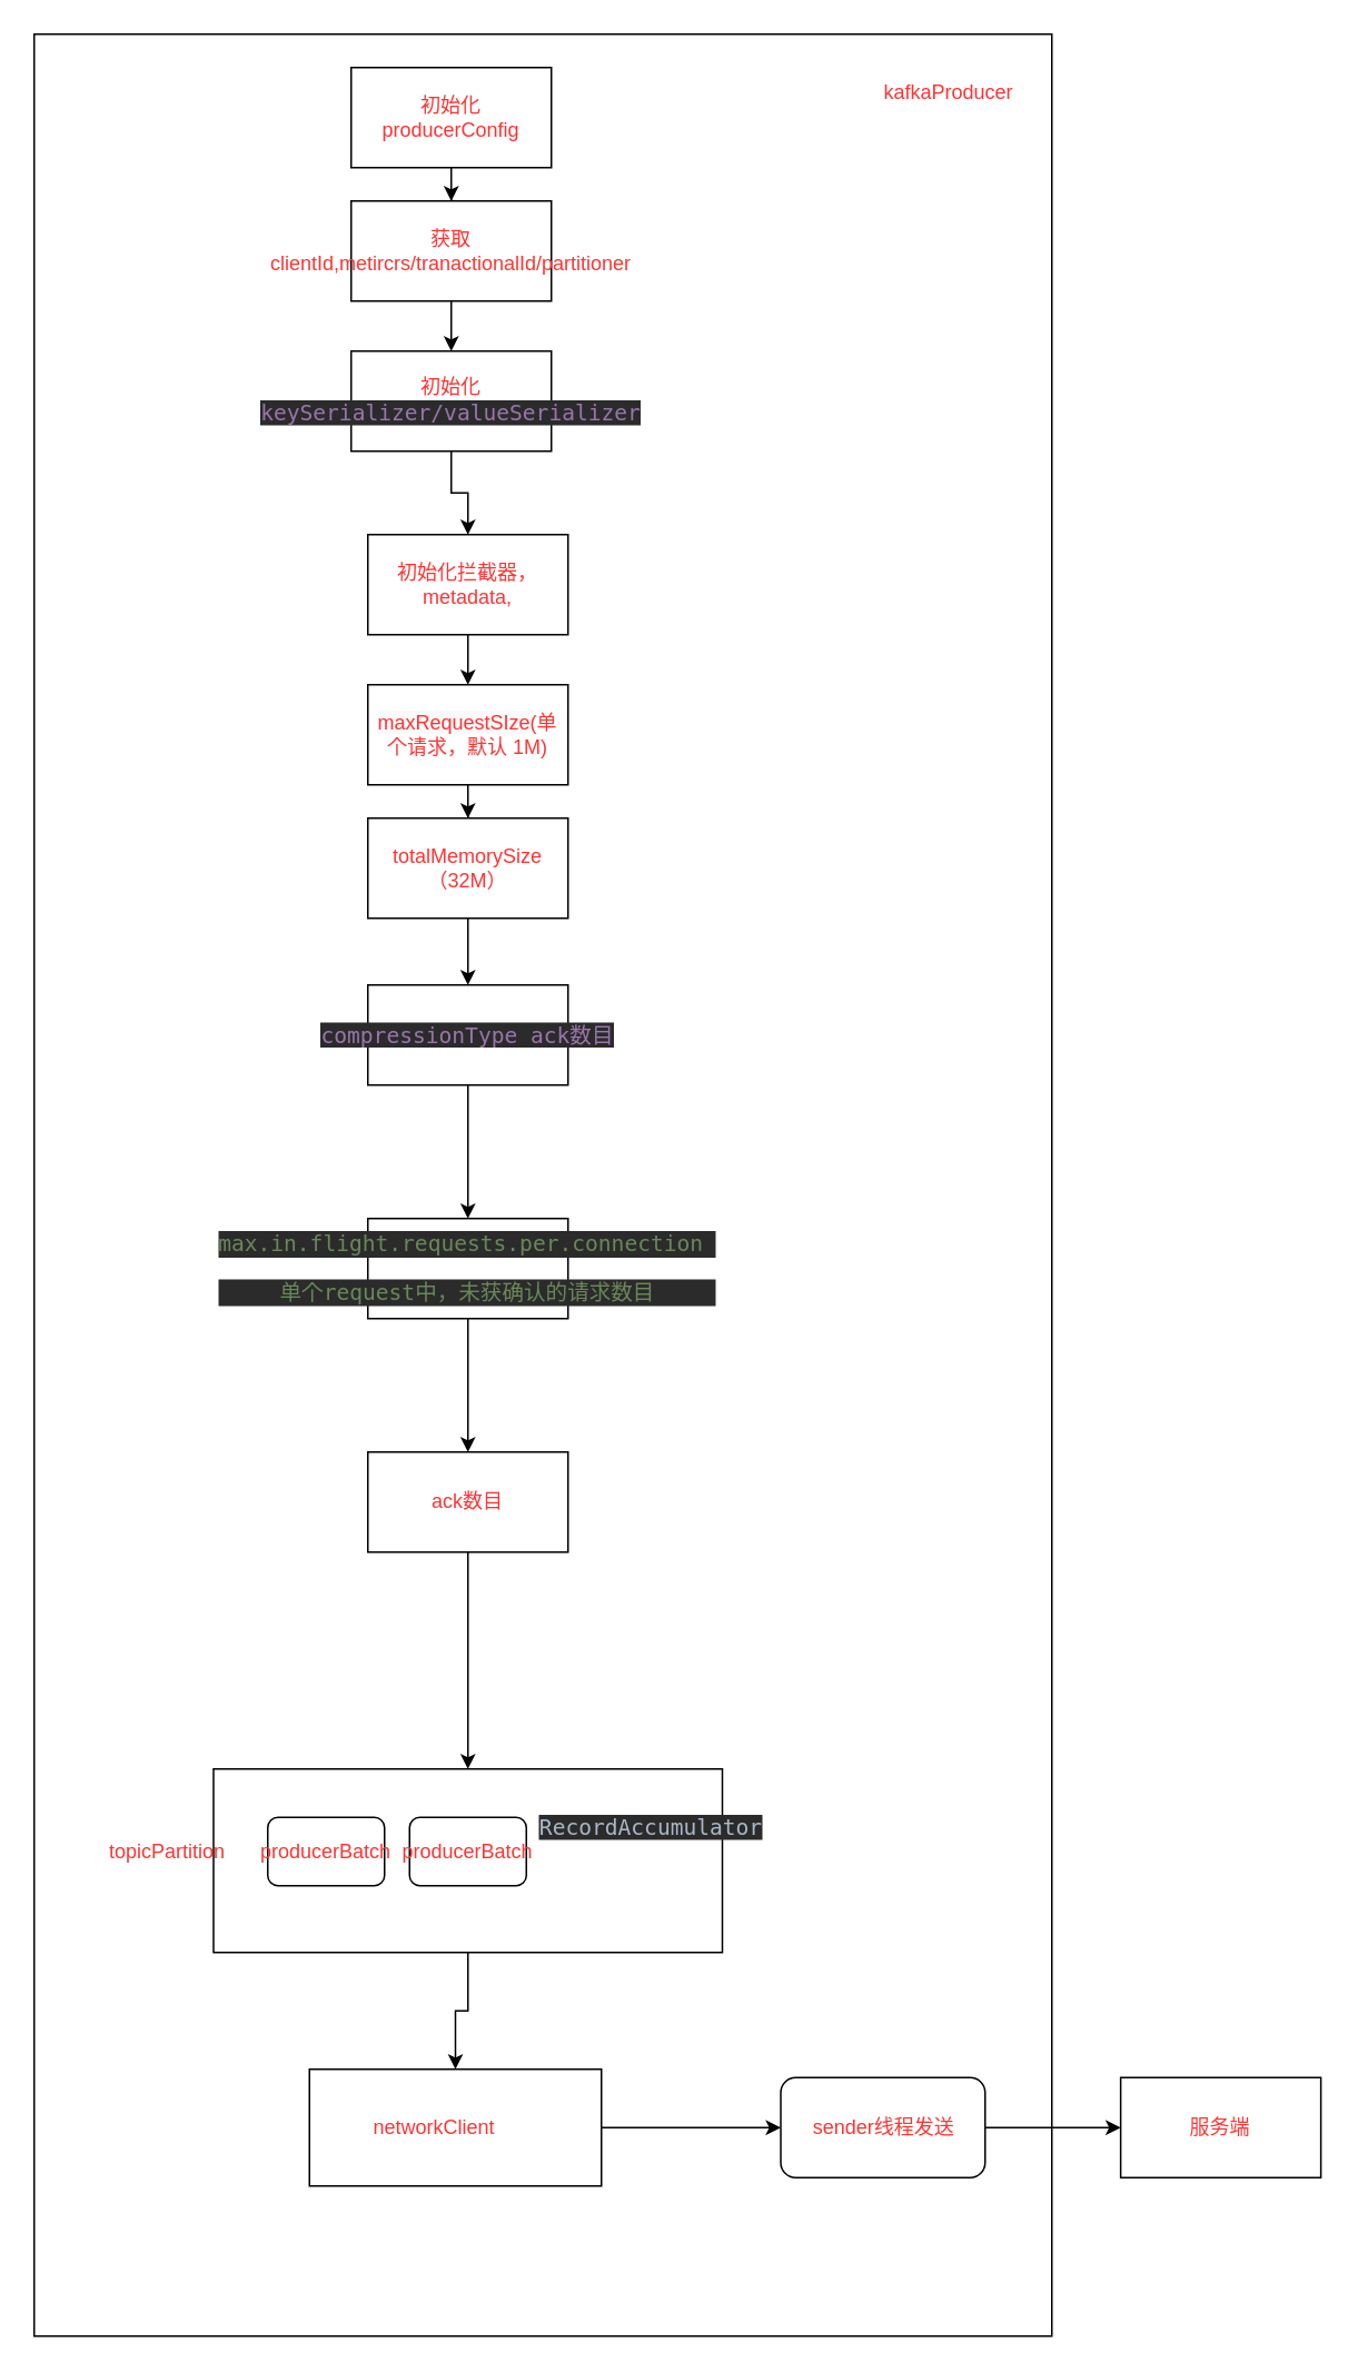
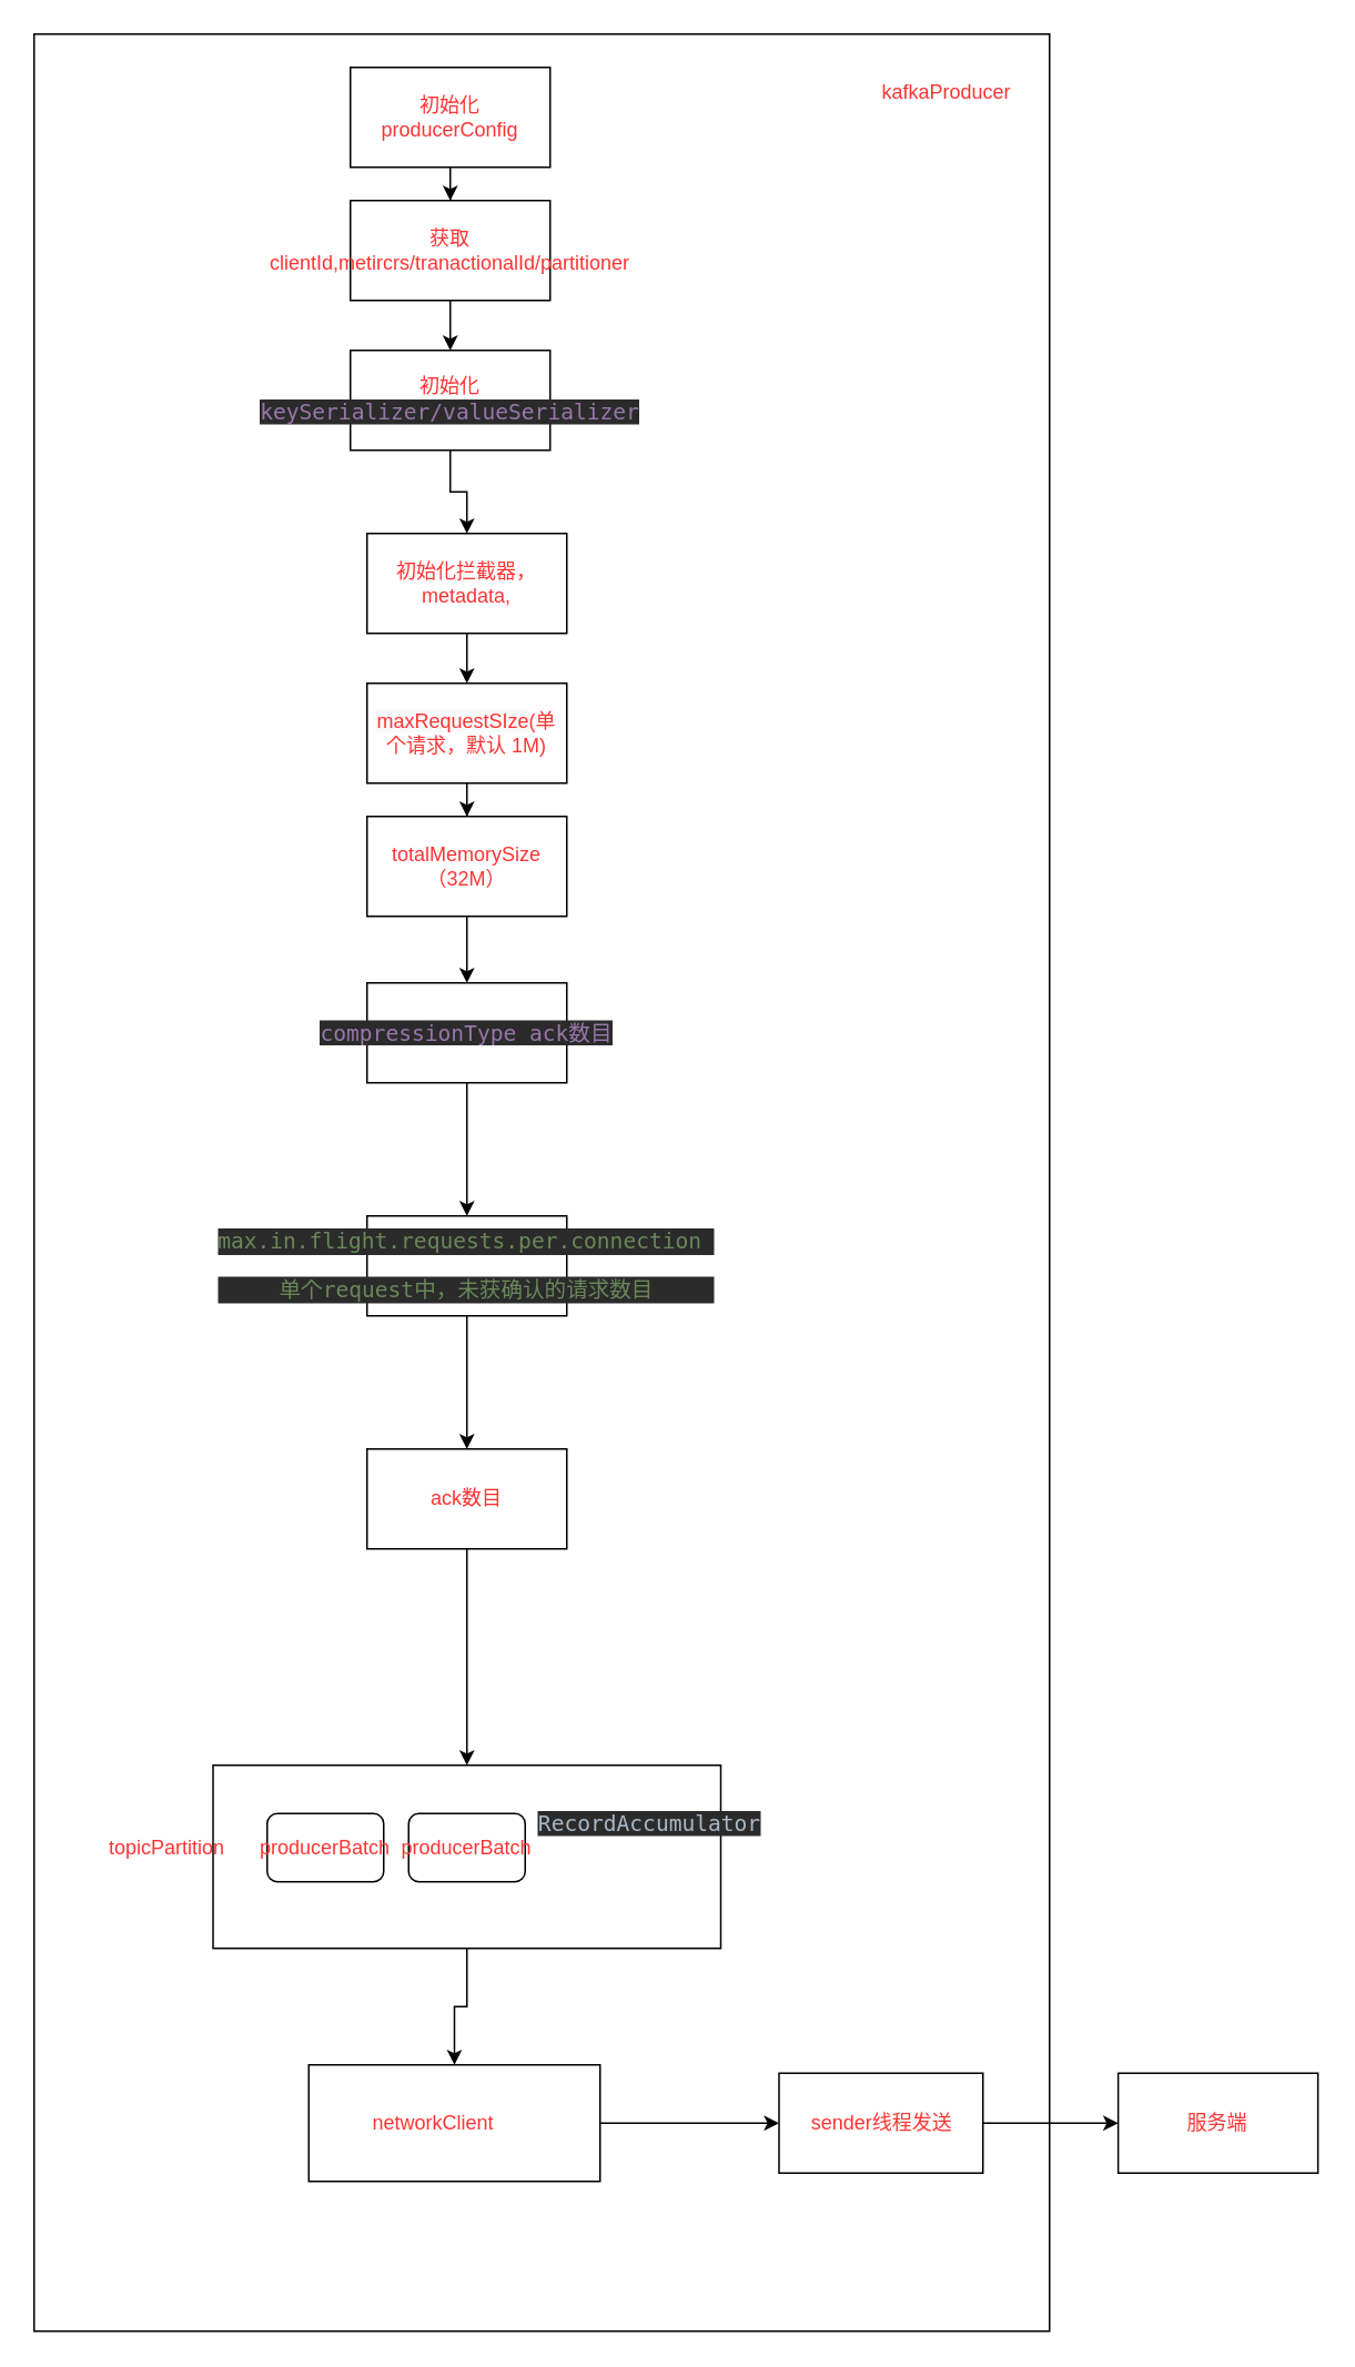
  <mxCell id="0" />
  <mxCell id="1" parent="0" />
  <mxCell id="2" value="" style="rounded=0;whiteSpace=wrap;html=1;fontColor=#FF3333;" vertex="1" parent="1"><mxGeometry x="20" y="20" width="610" height="1380" as="geometry" /></mxCell>
  <mxCell id="3" value="kafkaProducer&amp;nbsp;" style="text;html=1;strokeColor=none;fillColor=none;align=center;verticalAlign=middle;whiteSpace=wrap;rounded=0;fontColor=#FF3333;" vertex="1" parent="1"><mxGeometry x="540" y="40" width="60" height="30" as="geometry" /></mxCell>
  <mxCell id="4" value="" style="edgeStyle=orthogonalEdgeStyle;rounded=0;orthogonalLoop=1;jettySize=auto;html=1;fontColor=#FF3333;" edge="1" parent="1" source="5" target="7"><mxGeometry relative="1" as="geometry" /></mxCell>
  <mxCell id="5" value="初始化producerConfig" style="rounded=0;whiteSpace=wrap;html=1;fontColor=#FF3333;" vertex="1" parent="1"><mxGeometry x="210" y="40" width="120" height="60" as="geometry" /></mxCell>
  <mxCell id="6" value="" style="edgeStyle=orthogonalEdgeStyle;rounded=0;orthogonalLoop=1;jettySize=auto;html=1;fontColor=#FF3333;" edge="1" parent="1" source="7" target="9"><mxGeometry relative="1" as="geometry" /></mxCell>
  <mxCell id="7" value="获取clientId,metircrs/tranactionalId/partitioner" style="whiteSpace=wrap;html=1;rounded=0;fontColor=#FF3333;" vertex="1" parent="1"><mxGeometry x="210" y="120" width="120" height="60" as="geometry" /></mxCell>
  <mxCell id="8" value="" style="edgeStyle=orthogonalEdgeStyle;rounded=0;orthogonalLoop=1;jettySize=auto;html=1;fontColor=#FF3333;" edge="1" parent="1" source="9" target="11"><mxGeometry relative="1" as="geometry" /></mxCell>
  <mxCell id="9" value="初始化&lt;span style=&quot;color: rgb(152 , 118 , 170) ; background-color: rgb(43 , 43 , 43) ; font-family: &amp;#34;jetbrains mono&amp;#34; , monospace ; font-size: 9.8pt&quot;&gt;keySerializer/&lt;/span&gt;&lt;span style=&quot;color: rgb(152 , 118 , 170) ; background-color: rgb(43 , 43 , 43) ; font-family: &amp;#34;jetbrains mono&amp;#34; , monospace ; font-size: 9.8pt&quot;&gt;valueSerializer&lt;/span&gt;" style="whiteSpace=wrap;html=1;rounded=0;fontColor=#FF3333;" vertex="1" parent="1"><mxGeometry x="210" y="210" width="120" height="60" as="geometry" /></mxCell>
  <mxCell id="10" value="" style="edgeStyle=orthogonalEdgeStyle;rounded=0;orthogonalLoop=1;jettySize=auto;html=1;fontColor=#FF3333;" edge="1" parent="1" source="11" target="13"><mxGeometry relative="1" as="geometry" /></mxCell>
  <mxCell id="11" value="初始化拦截器，metadata," style="whiteSpace=wrap;html=1;rounded=0;fontColor=#FF3333;" vertex="1" parent="1"><mxGeometry x="220" y="320" width="120" height="60" as="geometry" /></mxCell>
  <mxCell id="12" value="" style="edgeStyle=orthogonalEdgeStyle;rounded=0;orthogonalLoop=1;jettySize=auto;html=1;fontColor=#FF3333;" edge="1" parent="1" source="13" target="15"><mxGeometry relative="1" as="geometry" /></mxCell>
  <mxCell id="13" value="&lt;span style=&quot;color: rgb(255 , 51 , 51) ; font-family: &amp;#34;helvetica&amp;#34; ; font-size: 12px ; font-style: normal ; font-weight: 400 ; letter-spacing: normal ; text-align: center ; text-indent: 0px ; text-transform: none ; word-spacing: 0px ; background-color: rgb(248 , 249 , 250) ; display: inline ; float: none&quot;&gt;maxRequestSIze&lt;/span&gt;(单个请求，默认 1M)" style="whiteSpace=wrap;html=1;rounded=0;fontColor=#FF3333;" vertex="1" parent="1"><mxGeometry x="220" y="410" width="120" height="60" as="geometry" /></mxCell>
  <mxCell id="14" value="" style="edgeStyle=orthogonalEdgeStyle;rounded=0;orthogonalLoop=1;jettySize=auto;html=1;fontColor=#FF3333;" edge="1" parent="1" source="15" target="17"><mxGeometry relative="1" as="geometry" /></mxCell>
  <mxCell id="15" value="totalMemorySize（32M）" style="whiteSpace=wrap;html=1;rounded=0;fontColor=#FF3333;" vertex="1" parent="1"><mxGeometry x="220" y="490" width="120" height="60" as="geometry" /></mxCell>
  <mxCell id="16" value="" style="edgeStyle=orthogonalEdgeStyle;rounded=0;orthogonalLoop=1;jettySize=auto;html=1;fontColor=#FF3333;" edge="1" parent="1" source="17" target="19"><mxGeometry relative="1" as="geometry" /></mxCell>
  <mxCell id="17" value="&lt;pre style=&quot;background-color: rgb(43 , 43 , 43) ; font-family: &amp;#34;jetbrains mono&amp;#34; , monospace ; font-size: 9.8pt&quot;&gt;&lt;font color=&quot;#9876aa&quot;&gt;compressionType ack数目&lt;/font&gt;&lt;/pre&gt;" style="whiteSpace=wrap;html=1;rounded=0;fontColor=#FF3333;" vertex="1" parent="1"><mxGeometry x="220" y="590" width="120" height="60" as="geometry" /></mxCell>
  <mxCell id="18" value="" style="edgeStyle=orthogonalEdgeStyle;rounded=0;orthogonalLoop=1;jettySize=auto;html=1;fontColor=#FF3333;" edge="1" parent="1" source="19" target="21"><mxGeometry relative="1" as="geometry" /></mxCell>
  <mxCell id="19" value="&lt;pre style=&quot;background-color: #2b2b2b ; color: #a9b7c6 ; font-family: &amp;#34;jetbrains mono&amp;#34; , monospace ; font-size: 9.8pt&quot;&gt;&lt;span style=&quot;color: #6a8759&quot;&gt;max.in.flight.requests.per.connection &lt;/span&gt;&lt;/pre&gt;&lt;pre style=&quot;background-color: #2b2b2b ; color: #a9b7c6 ; font-family: &amp;#34;jetbrains mono&amp;#34; , monospace ; font-size: 9.8pt&quot;&gt;&lt;span style=&quot;color: #6a8759&quot;&gt;单个request中，未获确认的请求数目&lt;/span&gt;&lt;/pre&gt;" style="whiteSpace=wrap;html=1;rounded=0;fontColor=#FF3333;" vertex="1" parent="1"><mxGeometry x="220" y="730" width="120" height="60" as="geometry" /></mxCell>
  <mxCell id="20" value="" style="edgeStyle=orthogonalEdgeStyle;rounded=0;orthogonalLoop=1;jettySize=auto;html=1;fontColor=#FF3333;" edge="1" parent="1" source="21" target="23"><mxGeometry relative="1" as="geometry" /></mxCell>
  <mxCell id="21" value="ack数目" style="whiteSpace=wrap;html=1;rounded=0;fontColor=#FF3333;" vertex="1" parent="1"><mxGeometry x="220" y="870" width="120" height="60" as="geometry" /></mxCell>
  <mxCell id="22" value="" style="edgeStyle=orthogonalEdgeStyle;rounded=0;orthogonalLoop=1;jettySize=auto;html=1;fontColor=#FF3333;" edge="1" parent="1" source="23" target="29"><mxGeometry relative="1" as="geometry" /></mxCell>
  <mxCell id="23" value="&lt;pre style=&quot;background-color: #2b2b2b ; color: #a9b7c6 ; font-family: &amp;#34;jetbrains mono&amp;#34; , monospace ; font-size: 9.8pt&quot;&gt;&lt;br&gt;&lt;/pre&gt;" style="whiteSpace=wrap;html=1;rounded=0;fontColor=#FF3333;" vertex="1" parent="1"><mxGeometry x="127.5" y="1060" width="305" height="110" as="geometry" /></mxCell>
  <mxCell id="24" value="producerBatch" style="rounded=1;whiteSpace=wrap;html=1;fontColor=#FF3333;" vertex="1" parent="1"><mxGeometry x="160" y="1089" width="70" height="41" as="geometry" /></mxCell>
  <mxCell id="25" value="topicPartition" style="text;html=1;strokeColor=none;fillColor=none;align=center;verticalAlign=middle;whiteSpace=wrap;rounded=0;fontColor=#FF3333;" vertex="1" parent="1"><mxGeometry x="70" y="1094.5" width="60" height="30" as="geometry" /></mxCell>
  <mxCell id="26" value="producerBatch" style="rounded=1;whiteSpace=wrap;html=1;fontColor=#FF3333;" vertex="1" parent="1"><mxGeometry x="245" y="1089" width="70" height="41" as="geometry" /></mxCell>
  <mxCell id="27" value="&lt;pre style=&quot;background-color: #2b2b2b ; color: #a9b7c6 ; font-family: &amp;#34;jetbrains mono&amp;#34; , monospace ; font-size: 9.8pt&quot;&gt;RecordAccumulator&lt;/pre&gt;" style="text;html=1;strokeColor=none;fillColor=none;align=center;verticalAlign=middle;whiteSpace=wrap;rounded=0;fontColor=#FF3333;" vertex="1" parent="1"><mxGeometry x="360" y="1080" width="60" height="30" as="geometry" /></mxCell>
  <mxCell id="28" value="" style="edgeStyle=orthogonalEdgeStyle;rounded=0;orthogonalLoop=1;jettySize=auto;html=1;fontColor=#FF3333;" edge="1" parent="1" source="29" target="32"><mxGeometry relative="1" as="geometry" /></mxCell>
  <mxCell id="29" value="&lt;pre style=&quot;background-color: #2b2b2b ; color: #a9b7c6 ; font-family: &amp;#34;jetbrains mono&amp;#34; , monospace ; font-size: 9.8pt&quot;&gt;&lt;br&gt;&lt;/pre&gt;" style="rounded=0;whiteSpace=wrap;html=1;fontColor=#FF3333;" vertex="1" parent="1"><mxGeometry x="185" y="1240" width="175" height="70" as="geometry" /></mxCell>
  <mxCell id="30" value="networkClient" style="text;html=1;strokeColor=none;fillColor=none;align=center;verticalAlign=middle;whiteSpace=wrap;rounded=0;fontColor=#FF3333;" vertex="1" parent="1"><mxGeometry x="230" y="1260" width="60" height="30" as="geometry" /></mxCell>
  <mxCell id="31" value="" style="edgeStyle=orthogonalEdgeStyle;rounded=0;orthogonalLoop=1;jettySize=auto;html=1;fontColor=#FF3333;" edge="1" parent="1" source="32" target="33"><mxGeometry relative="1" as="geometry" /></mxCell>
- <mxCell id="32" value="sender线程发送" style="whiteSpace=wrap;html=1;fontColor=#FF3333;rounded=1;" vertex="1" parent="1"><mxGeometry x="467.5" y="1245" width="122.5" height="60" as="geometry" /></mxCell>
+ <mxCell id="32" value="sender线程发送" style="whiteSpace=wrap;html=1;rounded=0;fontColor=#FF3333;" vertex="1" parent="1"><mxGeometry x="467.5" y="1245" width="122.5" height="60" as="geometry" /></mxCell>
  <mxCell id="33" value="服务端" style="whiteSpace=wrap;html=1;rounded=0;fontColor=#FF3333;" vertex="1" parent="1"><mxGeometry x="671.25" y="1245" width="120" height="60" as="geometry" /></mxCell>
